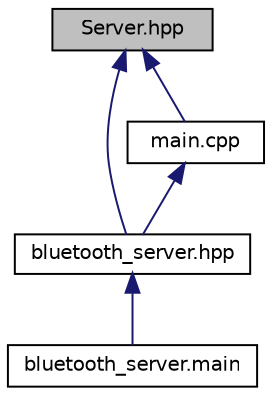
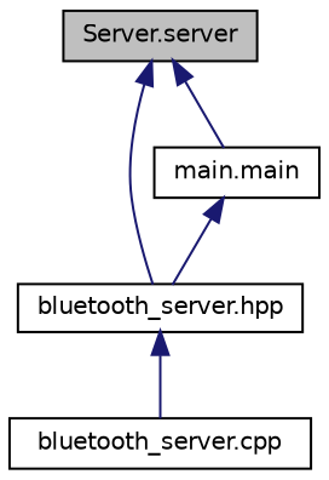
  digraph {
    node [color=black fillcolor=white fontname=Helvetica fontsize=10 shape=record style=filled]
    edge [color=midnightblue dir=back fontname=Helvetica fontsize=10 labelfontname=Helvetica labelfontsize=10 style=solid]
-   n1 [fillcolor=grey75 fontcolor=black height=0.2 label="Server.hpp" width=0.4]
+   n1 [fillcolor=grey75 fontcolor=black height=0.2 label="Server.server" width=0.4]
    n2 [height=0.2 label="bluetooth_server.hpp" width=0.4]
-   n3 [height=0.2 label="main.cpp" width=0.4]
-   n4 [height=0.2 label="bluetooth_server.main" width=0.4]
+   n3 [height=0.2 label="main.main" width=0.4]
+   n4 [height=0.2 label="bluetooth_server.cpp" width=0.4]
    n1 -> n2
    n1 -> n3
    n2 -> n4
    n3 -> n2
  }
